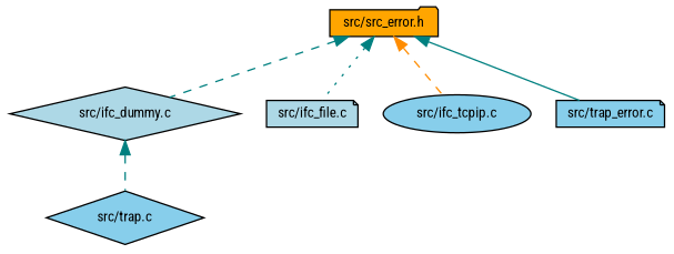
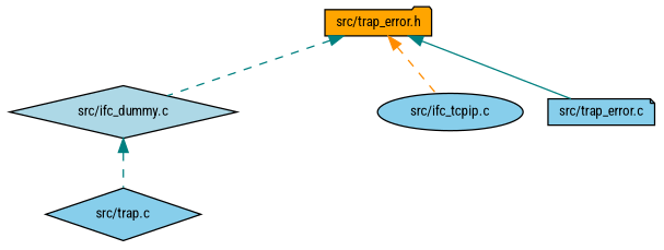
  digraph {
    fontname="Roboto Condensed"
    node [color=black fillcolor=skyblue fontname="Roboto Condensed" fontsize=10 shape=diamond style=filled]
    edge [color=teal dir=back fontname="Roboto Condensed" fontsize=10 labelfontname=Helvetica labelfontsize=10 style=dashed]
-   n1 [fillcolor=orange fontcolor=black height=0.2 label="src/src_error.h" shape=folder width=0.4]
+   n1 [fillcolor=orange fontcolor=black height=0.2 label="src/trap_error.h" shape=folder width=0.4]
    n2 [fillcolor=lightblue height=0.2 label="src/ifc_dummy.c" width=0.4]
-   n3 [fillcolor=lightblue height=0.2 label="src/ifc_file.c" shape=note width=0.4]
    n4 [height=0.2 label="src/ifc_tcpip.c" shape=ellipse width=0.4]
    n5 [height=0.2 label="src/trap_error.c" shape=note width=0.4]
    n6 [height=0.2 label="src/trap.c" width=0.4]
    n1 -> n2
-   n1 -> n3 [style=dotted]
    n1 -> n4 [color=darkorange]
    n1 -> n5 [style=solid]
    n2 -> n6
  }
